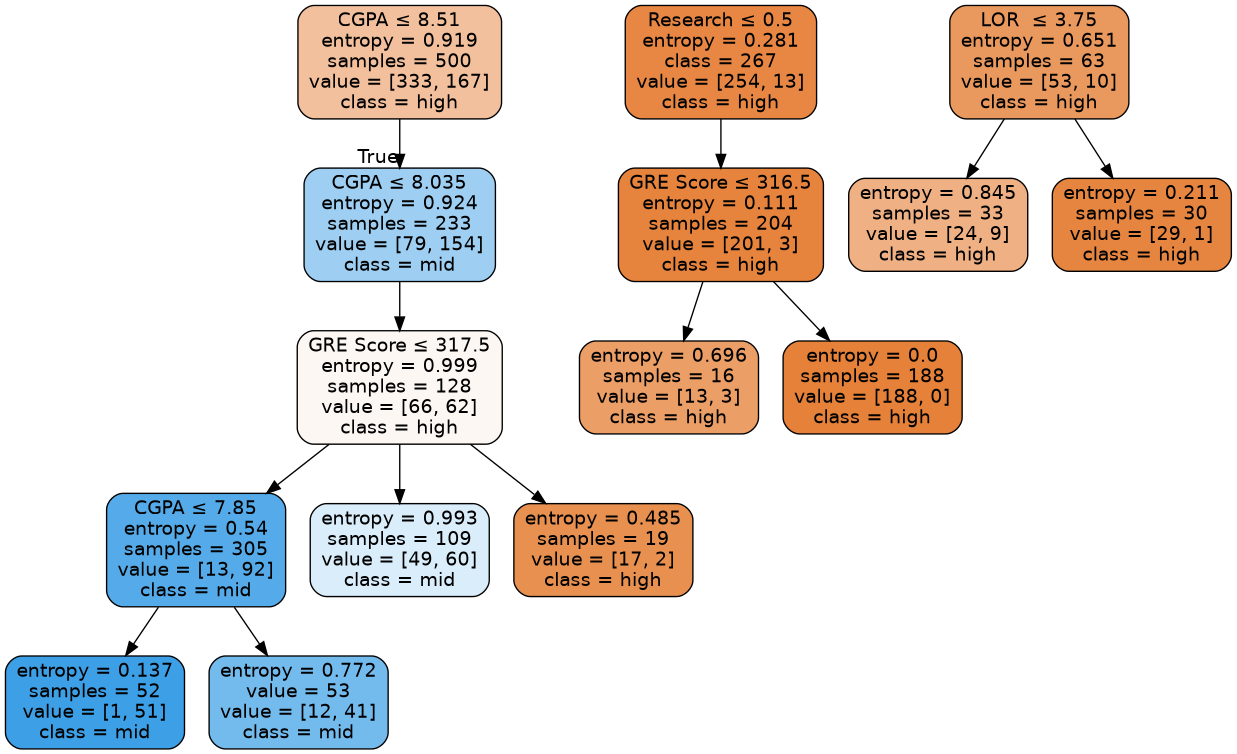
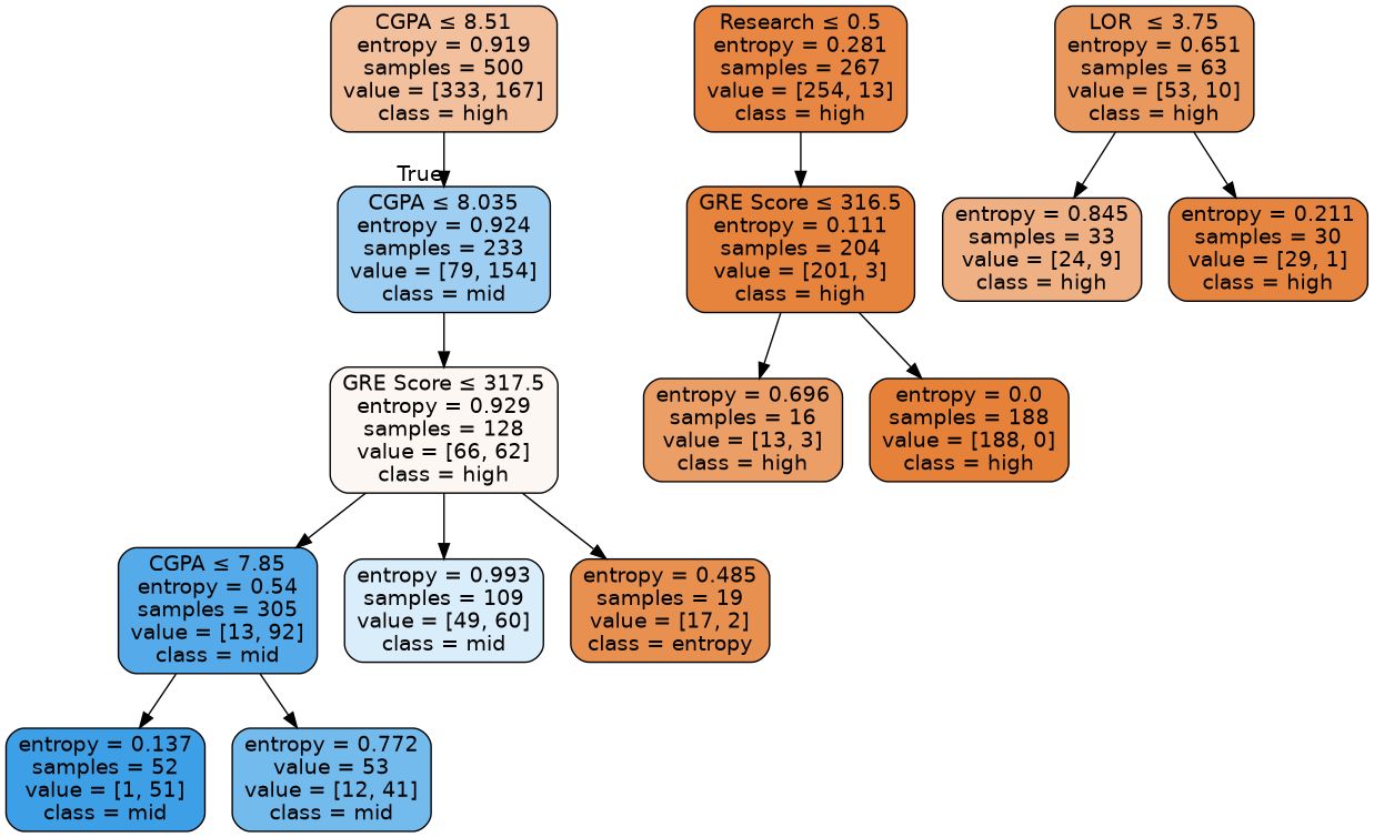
  digraph {
    node [color=black fontname=helvetica shape=box style="filled, rounded"]
    edge [fontname=helvetica]
    n1 [fillcolor="#e581397f" label=<CGPA &le; 8.51<br/>entropy = 0.919<br/>samples = 500<br/>value = [333, 167]<br/>class = high>]
    n2 [fillcolor="#399de57c" label=<CGPA &le; 8.035<br/>entropy = 0.924<br/>samples = 233<br/>value = [79, 154]<br/>class = mid>]
-   n3 [fillcolor="#e581390f" label=<GRE Score &le; 317.5<br/>entropy = 0.999<br/>samples = 128<br/>value = [66, 62]<br/>class = high>]
-   n4 [fillcolor="#e58139f2" label=<Research &le; 0.5<br/>entropy = 0.281<br/>class = 267<br/>value = [254, 13]<br/>class = high>]
+   n3 [fillcolor="#e581390f" label=<GRE Score &le; 317.5<br/>entropy = 0.929<br/>samples = 128<br/>value = [66, 62]<br/>class = high>]
+   n4 [fillcolor="#e58139f2" label=<Research &le; 0.5<br/>entropy = 0.281<br/>samples = 267<br/>value = [254, 13]<br/>class = high>]
    n5 [fillcolor="#e58139fb" label=<GRE Score &le; 316.5<br/>entropy = 0.111<br/>samples = 204<br/>value = [201, 3]<br/>class = high>]
    n6 [fillcolor="#399de5db" label=<CGPA &le; 7.85<br/>entropy = 0.54<br/>samples = 305<br/>value = [13, 92]<br/>class = mid>]
    n7 [fillcolor="#399de5fa" label=<entropy = 0.137<br/>samples = 52<br/>value = [1, 51]<br/>class = mid>]
    n8 [fillcolor="#399de5b4" label=<entropy = 0.772<br/>value = 53<br/>value = [12, 41]<br/>class = mid>]
    n9 [fillcolor="#399de52f" label=<entropy = 0.993<br/>samples = 109<br/>value = [49, 60]<br/>class = mid>]
-   n10 [fillcolor="#e58139e1" label=<entropy = 0.485<br/>samples = 19<br/>value = [17, 2]<br/>class = high>]
+   n10 [fillcolor="#e58139e1" label=<entropy = 0.485<br/>samples = 19<br/>value = [17, 2]<br/>class = entropy>]
    n11 [fillcolor="#e58139cf" label=<LOR  &le; 3.75<br/>entropy = 0.651<br/>samples = 63<br/>value = [53, 10]<br/>class = high>]
    n12 [fillcolor="#e581399f" label=<entropy = 0.845<br/>samples = 33<br/>value = [24, 9]<br/>class = high>]
    n13 [fillcolor="#e58139f6" label=<entropy = 0.211<br/>samples = 30<br/>value = [29, 1]<br/>class = high>]
    n14 [fillcolor="#e58139c4" label=<entropy = 0.696<br/>samples = 16<br/>value = [13, 3]<br/>class = high>]
    n15 [fillcolor="#e58139ff" label=<entropy = 0.0<br/>samples = 188<br/>value = [188, 0]<br/>class = high>]
    n1 -> n2 [headlabel=True labelangle=45 labeldistance=2.5]
    n2 -> n3
    n3 -> n6
    n3 -> n9
    n3 -> n10
    n4 -> n5
    n5 -> n14
    n5 -> n15
    n6 -> n7
    n6 -> n8
    n11 -> n12
    n11 -> n13
  }
